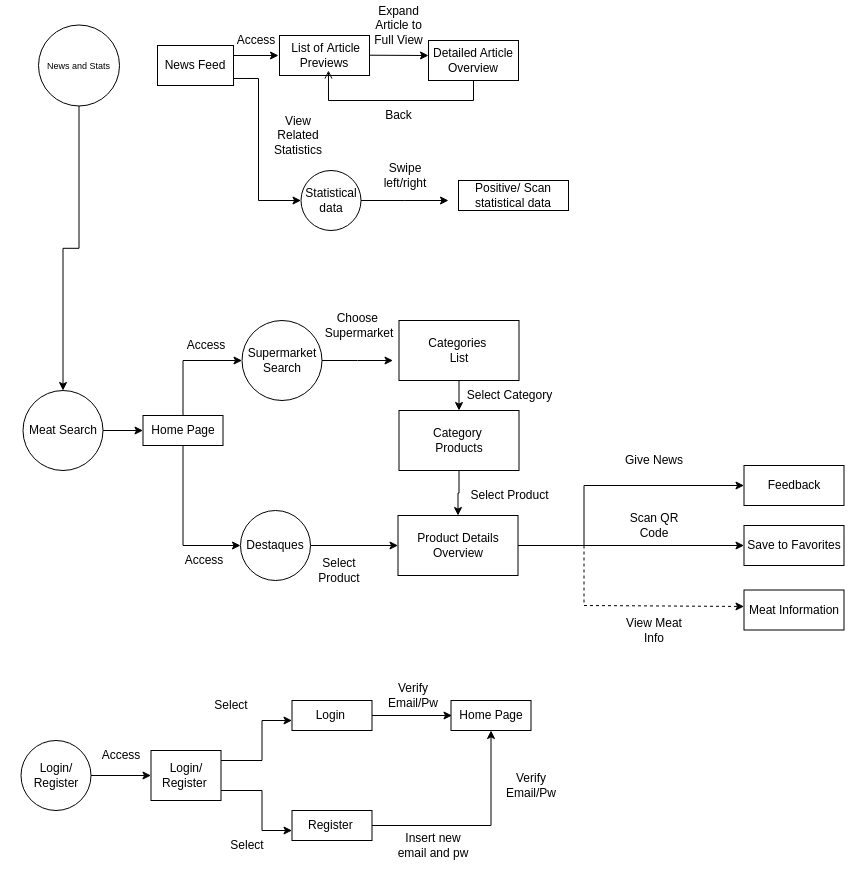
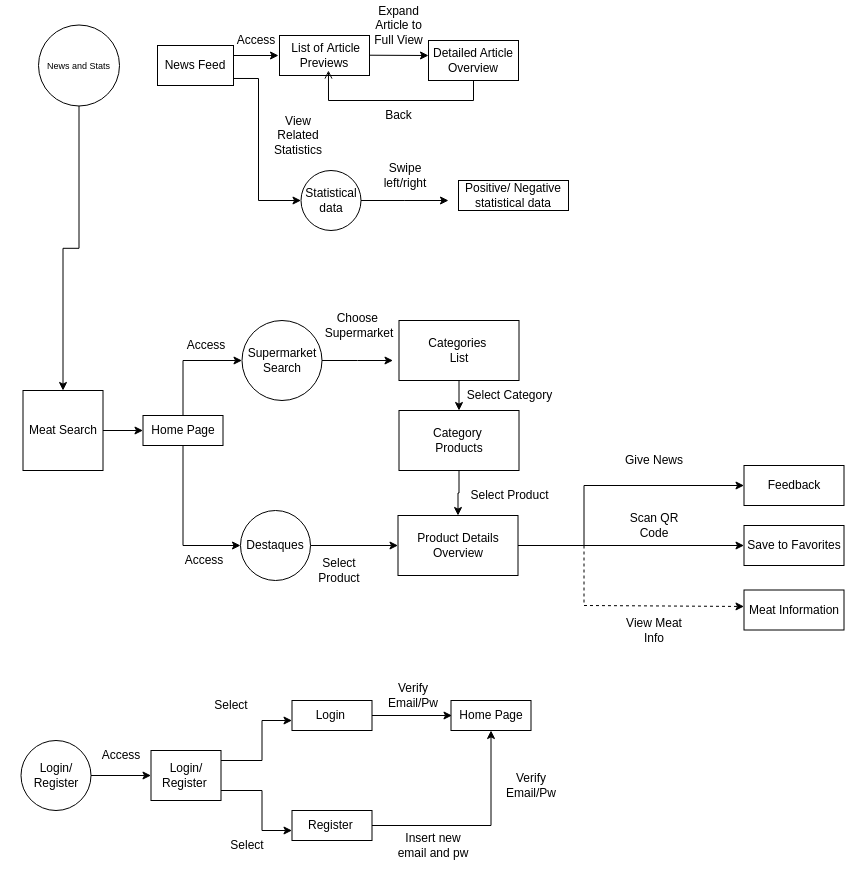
  <mxCell id="0" />
  <mxCell id="1" parent="0" />
  <mxCell id="2" value="" style="edgeStyle=orthogonalEdgeStyle;rounded=0;orthogonalLoop=1;jettySize=auto;html=1;" parent="1" source="3" target="44" edge="1"><mxGeometry relative="1" as="geometry" /></mxCell>
  <mxCell id="3" value="Login/&lt;div&gt;Register&lt;/div&gt;" style="ellipse;whiteSpace=wrap;html=1;aspect=fixed;" parent="1" vertex="1"><mxGeometry x="20.5" y="740" width="70" height="70" as="geometry" /></mxCell>
  <mxCell id="4" style="edgeStyle=orthogonalEdgeStyle;rounded=0;orthogonalLoop=1;jettySize=auto;html=1;exitX=1;exitY=0.5;exitDx=0;exitDy=0;" parent="1" source="5" edge="1"><mxGeometry relative="1" as="geometry"><mxPoint x="392.5" y="360" as="targetPoint" /></mxGeometry></mxCell>
  <mxCell id="5" value="Supermarket Search" style="ellipse;whiteSpace=wrap;html=1;aspect=fixed;" parent="1" vertex="1"><mxGeometry x="241.5" y="320" width="80" height="80" as="geometry" /></mxCell>
  <mxCell id="6" style="edgeStyle=orthogonalEdgeStyle;rounded=0;orthogonalLoop=1;jettySize=auto;html=1;exitX=1;exitY=0.5;exitDx=0;exitDy=0;entryX=0;entryY=0.5;entryDx=0;entryDy=0;" parent="1" source="7" target="36" edge="1"><mxGeometry relative="1" as="geometry" /></mxCell>
  <mxCell id="7" value="Destaques" style="ellipse;whiteSpace=wrap;html=1;aspect=fixed;" parent="1" vertex="1"><mxGeometry x="240" y="510" width="70" height="70" as="geometry" /></mxCell>
  <mxCell id="8" value="" style="endArrow=classic;html=1;rounded=0;" parent="1" edge="1"><mxGeometry width="50" height="50" relative="1" as="geometry"><mxPoint x="220.5" y="760" as="sourcePoint" /><mxPoint x="291.5" y="720" as="targetPoint" /><Array as="points"><mxPoint x="261.5" y="760" /><mxPoint x="261.5" y="720" /></Array></mxGeometry></mxCell>
  <mxCell id="9" value="" style="endArrow=classic;html=1;rounded=0;" parent="1" edge="1"><mxGeometry width="50" height="50" relative="1" as="geometry"><mxPoint x="216.5" y="790" as="sourcePoint" /><mxPoint x="291.5" y="830" as="targetPoint" /><Array as="points"><mxPoint x="261.5" y="790" /><mxPoint x="261.5" y="830" /></Array></mxGeometry></mxCell>
  <mxCell id="10" value="Select" style="text;html=1;align=center;verticalAlign=middle;whiteSpace=wrap;rounded=0;" parent="1" vertex="1"><mxGeometry x="216.5" y="830" width="60" height="30" as="geometry" /></mxCell>
  <mxCell id="11" value="Login&amp;nbsp;" style="rounded=0;whiteSpace=wrap;html=1;" parent="1" vertex="1"><mxGeometry x="291.5" y="700" width="80" height="30" as="geometry" /></mxCell>
  <mxCell id="12" style="edgeStyle=orthogonalEdgeStyle;rounded=0;orthogonalLoop=1;jettySize=auto;html=1;exitX=1;exitY=0.5;exitDx=0;exitDy=0;entryX=0.5;entryY=1;entryDx=0;entryDy=0;" parent="1" source="13" target="39" edge="1"><mxGeometry relative="1" as="geometry" /></mxCell>
  <mxCell id="13" value="Register&amp;nbsp;" style="rounded=0;whiteSpace=wrap;html=1;" parent="1" vertex="1"><mxGeometry x="291.5" y="810" width="80" height="30" as="geometry" /></mxCell>
  <mxCell id="14" value="Select" style="text;html=1;align=center;verticalAlign=middle;whiteSpace=wrap;rounded=0;" parent="1" vertex="1"><mxGeometry x="200.5" y="690" width="60" height="30" as="geometry" /></mxCell>
  <mxCell id="15" value="" style="endArrow=classic;html=1;rounded=0;exitX=1;exitY=0.5;exitDx=0;exitDy=0;" parent="1" source="11" edge="1"><mxGeometry width="50" height="50" relative="1" as="geometry"><mxPoint x="341.5" y="830" as="sourcePoint" /><mxPoint x="451.5" y="715" as="targetPoint" /></mxGeometry></mxCell>
  <mxCell id="16" value="Insert new email and pw" style="text;html=1;align=center;verticalAlign=middle;whiteSpace=wrap;rounded=0;" parent="1" vertex="1"><mxGeometry x="393" y="830" width="80" height="30" as="geometry" /></mxCell>
  <mxCell id="17" value="" style="endArrow=classic;html=1;rounded=0;exitX=1;exitY=0.5;exitDx=0;exitDy=0;" parent="1" edge="1"><mxGeometry width="50" height="50" relative="1" as="geometry"><mxPoint x="233" y="55" as="sourcePoint" /><mxPoint x="278" y="55" as="targetPoint" /></mxGeometry></mxCell>
  <mxCell id="18" value="Access" style="text;html=1;align=center;verticalAlign=middle;whiteSpace=wrap;rounded=0;" parent="1" vertex="1"><mxGeometry x="233" y="35" width="46" height="10" as="geometry" /></mxCell>
  <mxCell id="19" value="" style="endArrow=classic;html=1;rounded=0;exitX=1;exitY=0.5;exitDx=0;exitDy=0;" parent="1" edge="1"><mxGeometry width="50" height="50" relative="1" as="geometry"><mxPoint x="369" y="54.71" as="sourcePoint" /><mxPoint x="428" y="55" as="targetPoint" /></mxGeometry></mxCell>
  <mxCell id="20" value="&lt;div&gt;Expand Article to Full View&lt;/div&gt;" style="text;html=1;align=center;verticalAlign=middle;whiteSpace=wrap;rounded=0;" parent="1" vertex="1"><mxGeometry x="364" y="20" width="69" height="10" as="geometry" /></mxCell>
  <mxCell id="21" value="&lt;span style=&quot;text-align: left;&quot;&gt;&amp;nbsp;List of&amp;nbsp;&lt;/span&gt;&lt;span style=&quot;text-align: left;&quot;&gt;Article Previews&lt;/span&gt;" style="rounded=0;whiteSpace=wrap;html=1;" parent="1" vertex="1"><mxGeometry x="279" y="35" width="90" height="40" as="geometry" /></mxCell>
  <mxCell id="22" value="Detailed Article Overview" style="rounded=0;whiteSpace=wrap;html=1;" parent="1" vertex="1"><mxGeometry x="428" y="40" width="90" height="40" as="geometry" /></mxCell>
  <mxCell id="23" value="" style="endArrow=open;html=1;rounded=0;exitX=0.5;exitY=1;exitDx=0;exitDy=0;entryX=0.544;entryY=0.875;entryDx=0;entryDy=0;entryPerimeter=0;" parent="1" source="22" target="21" edge="1"><mxGeometry width="50" height="50" relative="1" as="geometry"><mxPoint x="358" y="150" as="sourcePoint" /><mxPoint x="428" y="130" as="targetPoint" /><Array as="points"><mxPoint x="473" y="100" /><mxPoint x="328" y="100" /></Array></mxGeometry></mxCell>
  <mxCell id="24" value="Back" style="text;html=1;align=center;verticalAlign=middle;whiteSpace=wrap;rounded=0;" parent="1" vertex="1"><mxGeometry x="369" y="110" width="59" height="10" as="geometry" /></mxCell>
  <mxCell id="25" style="edgeStyle=orthogonalEdgeStyle;rounded=0;orthogonalLoop=1;jettySize=auto;html=1;exitX=1;exitY=0.5;exitDx=0;exitDy=0;" parent="1" source="26" edge="1"><mxGeometry relative="1" as="geometry"><mxPoint x="448" y="200" as="targetPoint" /></mxGeometry></mxCell>
  <mxCell id="26" value="Statistical data" style="ellipse;whiteSpace=wrap;html=1;aspect=fixed;" parent="1" vertex="1"><mxGeometry x="300.5" y="170" width="60" height="60" as="geometry" /></mxCell>
  <mxCell id="27" value="" style="endArrow=classic;html=1;rounded=0;exitX=1;exitY=1;exitDx=0;exitDy=0;" parent="1" target="26" edge="1"><mxGeometry width="50" height="50" relative="1" as="geometry"><mxPoint x="223.481" y="77.981" as="sourcePoint" /><mxPoint x="368" y="100" as="targetPoint" /><Array as="points"><mxPoint x="258" y="78" /><mxPoint x="258" y="200" /></Array></mxGeometry></mxCell>
  <mxCell id="28" value="View Related Statistics" style="text;html=1;align=center;verticalAlign=middle;whiteSpace=wrap;rounded=0;" parent="1" vertex="1"><mxGeometry x="268" y="110" width="60" height="50" as="geometry" /></mxCell>
  <mxCell id="29" value="Swipe left/right" style="text;html=1;align=center;verticalAlign=middle;whiteSpace=wrap;rounded=0;" parent="1" vertex="1"><mxGeometry x="382" y="170" width="46" height="10" as="geometry" /></mxCell>
- <mxCell id="30" value="Positive/ Scan statistical data" style="rounded=0;whiteSpace=wrap;html=1;" parent="1" vertex="1"><mxGeometry x="458" y="180" width="110" height="30" as="geometry" /></mxCell>
+ <mxCell id="30" value="Positive/ Negative statistical data" style="rounded=0;whiteSpace=wrap;html=1;" parent="1" vertex="1"><mxGeometry x="458" y="180" width="110" height="30" as="geometry" /></mxCell>
  <mxCell id="31" value="Choose&amp;nbsp;&lt;div&gt;Supermarket&lt;/div&gt;" style="text;html=1;align=center;verticalAlign=middle;whiteSpace=wrap;rounded=0;" parent="1" vertex="1"><mxGeometry x="328.5" y="310" width="60" height="30" as="geometry" /></mxCell>
  <mxCell id="32" value="Select Product" style="text;html=1;align=center;verticalAlign=middle;whiteSpace=wrap;rounded=0;" parent="1" vertex="1"><mxGeometry x="316" y="565" width="46" height="10" as="geometry" /></mxCell>
  <mxCell id="33" style="edgeStyle=orthogonalEdgeStyle;rounded=0;orthogonalLoop=1;jettySize=auto;html=1;exitX=1;exitY=0.5;exitDx=0;exitDy=0;entryX=0;entryY=0.5;entryDx=0;entryDy=0;" parent="1" source="36" target="53" edge="1"><mxGeometry relative="1" as="geometry"><Array as="points"><mxPoint x="583.5" y="545" /><mxPoint x="583.5" y="485" /></Array></mxGeometry></mxCell>
  <mxCell id="34" style="edgeStyle=orthogonalEdgeStyle;rounded=0;orthogonalLoop=1;jettySize=auto;html=1;" parent="1" source="36" target="54" edge="1"><mxGeometry relative="1" as="geometry"><Array as="points"><mxPoint x="643.5" y="545" /><mxPoint x="643.5" y="545" /></Array></mxGeometry></mxCell>
  <mxCell id="35" style="edgeStyle=orthogonalEdgeStyle;rounded=0;orthogonalLoop=1;jettySize=auto;html=1;exitX=1;exitY=0.5;exitDx=0;exitDy=0;entryX=0;entryY=0.412;entryDx=0;entryDy=0;entryPerimeter=0;dashed=1;" parent="1" source="36" target="55" edge="1"><mxGeometry relative="1" as="geometry"><Array as="points"><mxPoint x="583.5" y="545" /><mxPoint x="583.5" y="605" /><mxPoint x="743.5" y="605" /></Array></mxGeometry></mxCell>
  <mxCell id="36" value="Product Details Overview" style="rounded=0;whiteSpace=wrap;html=1;" parent="1" vertex="1"><mxGeometry x="397.5" y="515" width="120" height="60" as="geometry" /></mxCell>
  <mxCell id="37" style="edgeStyle=orthogonalEdgeStyle;rounded=0;orthogonalLoop=1;jettySize=auto;html=1;exitX=0.5;exitY=1;exitDx=0;exitDy=0;entryX=0.5;entryY=0;entryDx=0;entryDy=0;" parent="1" source="38" target="60" edge="1"><mxGeometry relative="1" as="geometry" /></mxCell>
  <mxCell id="38" value="Categories&amp;nbsp;&lt;div&gt;List&lt;/div&gt;" style="rounded=0;whiteSpace=wrap;html=1;" parent="1" vertex="1"><mxGeometry x="398.5" y="320" width="120" height="60" as="geometry" /></mxCell>
  <mxCell id="39" value="Home Page" style="rounded=0;whiteSpace=wrap;html=1;" parent="1" vertex="1"><mxGeometry x="450.5" y="700" width="80" height="30" as="geometry" /></mxCell>
  <mxCell id="40" value="" style="edgeStyle=orthogonalEdgeStyle;rounded=0;orthogonalLoop=1;jettySize=auto;html=1;" parent="1" source="41" target="47" edge="1"><mxGeometry relative="1" as="geometry" /></mxCell>
  <mxCell id="41" value="&lt;font style=&quot;font-size: 9px;&quot;&gt;News and Stats&lt;/font&gt;" style="ellipse;whiteSpace=wrap;html=1;aspect=fixed;" parent="1" vertex="1"><mxGeometry x="38" y="24.5" width="81" height="81" as="geometry" /></mxCell>
  <mxCell id="42" value="News Feed" style="rounded=0;whiteSpace=wrap;html=1;" parent="1" vertex="1"><mxGeometry x="157" y="45" width="76" height="40" as="geometry" /></mxCell>
  <mxCell id="43" value="Verify Email/Pw" style="text;html=1;align=center;verticalAlign=middle;whiteSpace=wrap;rounded=0;" parent="1" vertex="1"><mxGeometry x="500.5" y="770" width="60" height="30" as="geometry" /></mxCell>
  <mxCell id="44" value="Login/&lt;div&gt;Register&amp;nbsp;&lt;/div&gt;" style="rounded=0;whiteSpace=wrap;html=1;" parent="1" vertex="1"><mxGeometry x="150.5" y="750" width="70" height="50" as="geometry" /></mxCell>
  <mxCell id="45" value="Access" style="text;html=1;align=center;verticalAlign=middle;whiteSpace=wrap;rounded=0;" parent="1" vertex="1"><mxGeometry x="90.5" y="740" width="60" height="30" as="geometry" /></mxCell>
  <mxCell id="46" style="edgeStyle=orthogonalEdgeStyle;rounded=0;orthogonalLoop=1;jettySize=auto;html=1;exitX=1;exitY=0.5;exitDx=0;exitDy=0;entryX=0;entryY=0.5;entryDx=0;entryDy=0;" parent="1" source="47" target="50" edge="1"><mxGeometry relative="1" as="geometry" /></mxCell>
- <mxCell id="47" value="Meat Search" style="ellipse;whiteSpace=wrap;html=1;aspect=fixed;" parent="1" vertex="1"><mxGeometry x="22.5" y="390" width="80" height="80" as="geometry" /></mxCell>
+ <mxCell id="47" value="Meat Search" style="whiteSpace=wrap;html=1;aspect=fixed;rounded=0;" parent="1" vertex="1"><mxGeometry x="22.5" y="390" width="80" height="80" as="geometry" /></mxCell>
  <mxCell id="48" style="edgeStyle=orthogonalEdgeStyle;rounded=0;orthogonalLoop=1;jettySize=auto;html=1;exitX=0.5;exitY=0;exitDx=0;exitDy=0;entryX=0;entryY=0.5;entryDx=0;entryDy=0;" parent="1" source="50" target="5" edge="1"><mxGeometry relative="1" as="geometry" /></mxCell>
  <mxCell id="49" style="edgeStyle=orthogonalEdgeStyle;rounded=0;orthogonalLoop=1;jettySize=auto;html=1;exitX=0.5;exitY=1;exitDx=0;exitDy=0;entryX=0;entryY=0.5;entryDx=0;entryDy=0;" parent="1" source="50" target="7" edge="1"><mxGeometry relative="1" as="geometry"><mxPoint x="176" y="490" as="sourcePoint" /></mxGeometry></mxCell>
  <mxCell id="50" value="Home Page" style="rounded=0;whiteSpace=wrap;html=1;" parent="1" vertex="1"><mxGeometry x="142.5" y="415" width="80" height="30" as="geometry" /></mxCell>
  <mxCell id="51" value="Access" style="text;html=1;align=center;verticalAlign=middle;whiteSpace=wrap;rounded=0;" parent="1" vertex="1"><mxGeometry x="182.5" y="340" width="46" height="10" as="geometry" /></mxCell>
  <mxCell id="52" value="Access" style="text;html=1;align=center;verticalAlign=middle;whiteSpace=wrap;rounded=0;" parent="1" vertex="1"><mxGeometry x="181" y="555" width="46" height="10" as="geometry" /></mxCell>
  <mxCell id="53" value="Feedback" style="rounded=0;whiteSpace=wrap;html=1;" parent="1" vertex="1"><mxGeometry x="743.5" y="465" width="100" height="40" as="geometry" /></mxCell>
  <mxCell id="54" value="Save to Favorites" style="rounded=0;whiteSpace=wrap;html=1;" parent="1" vertex="1"><mxGeometry x="743.5" y="525" width="100" height="40" as="geometry" /></mxCell>
  <mxCell id="55" value="Meat Information" style="rounded=0;whiteSpace=wrap;html=1;" parent="1" vertex="1"><mxGeometry x="743.5" y="589.5" width="100" height="40" as="geometry" /></mxCell>
  <mxCell id="56" value="Scan QR Code" style="text;html=1;align=center;verticalAlign=middle;whiteSpace=wrap;rounded=0;" parent="1" vertex="1"><mxGeometry x="623.5" y="510" width="60" height="30" as="geometry" /></mxCell>
  <mxCell id="57" value="Give News" style="text;html=1;align=center;verticalAlign=middle;whiteSpace=wrap;rounded=0;" parent="1" vertex="1"><mxGeometry x="623.5" y="445" width="60" height="30" as="geometry" /></mxCell>
  <mxCell id="58" value="View Meat&lt;div&gt;Info&lt;/div&gt;" style="text;html=1;align=center;verticalAlign=middle;whiteSpace=wrap;rounded=0;" parent="1" vertex="1"><mxGeometry x="623.5" y="615" width="60" height="30" as="geometry" /></mxCell>
  <mxCell id="59" style="edgeStyle=orthogonalEdgeStyle;rounded=0;orthogonalLoop=1;jettySize=auto;html=1;exitX=0.5;exitY=1;exitDx=0;exitDy=0;" parent="1" source="60" target="36" edge="1"><mxGeometry relative="1" as="geometry" /></mxCell>
  <mxCell id="60" value="Category&amp;nbsp;&lt;div&gt;Products&lt;/div&gt;" style="rounded=0;whiteSpace=wrap;html=1;" parent="1" vertex="1"><mxGeometry x="398.5" y="410" width="120" height="60" as="geometry" /></mxCell>
  <mxCell id="61" value="Select Category" style="text;html=1;align=center;verticalAlign=middle;whiteSpace=wrap;rounded=0;" parent="1" vertex="1"><mxGeometry x="460" y="380" width="98.5" height="30" as="geometry" /></mxCell>
  <mxCell id="62" value="Select Product" style="text;html=1;align=center;verticalAlign=middle;whiteSpace=wrap;rounded=0;" parent="1" vertex="1"><mxGeometry x="460" y="480" width="98.5" height="30" as="geometry" /></mxCell>
  <mxCell id="63" value="Verify Email/Pw" style="text;html=1;align=center;verticalAlign=middle;whiteSpace=wrap;rounded=0;" parent="1" vertex="1"><mxGeometry x="383" y="680" width="60" height="30" as="geometry" /></mxCell>
